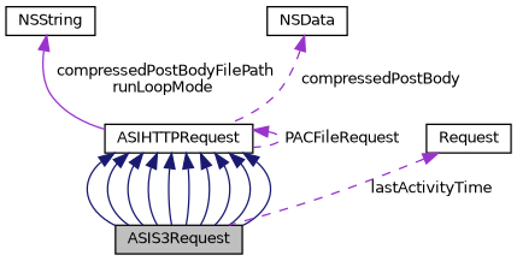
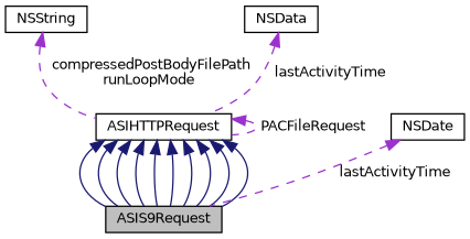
  digraph {
    node [color=black fillcolor=white fontname=Helvetica fontsize=10 shape=record style=filled]
    edge [color=midnightblue dir=back fontname=Helvetica fontsize=10 labelfontname=Helvetica labelfontsize=10 style=solid]
-   n1 [fillcolor=grey75 fontcolor=black height=0.2 label=ASIS3Request width=0.4]
+   n1 [fillcolor=grey75 fontcolor=black height=0.2 label=ASIS9Request width=0.4]
    n2 [height=0.2 label=ASIHTTPRequest width=0.4]
-   n3 [height=0.2 label=Request width=0.4]
+   n3 [height=0.2 label=NSDate width=0.4]
    n4 [height=0.2 label=NSString width=0.4]
    n5 [height=0.2 label=NSData width=0.4]
    n2 -> n1
    n2 -> n1
    n2 -> n1
    n2 -> n1
    n2 -> n1
    n2 -> n1
    n2 -> n1
    n2 -> n1
    n2 -> n1
    n2 -> n1
    n2 -> n2 [color=darkorchid3 label=" PACFileRequest" style=dashed]
    n3 -> n1 [color=darkorchid3 label=" lastActivityTime" style=dashed]
-   n4 -> n2 [color=darkorchid3 label=" compressedPostBodyFilePath\nrunLoopMode"]
-   n5 -> n2 [color=darkorchid3 label=" compressedPostBody" style=dashed]
+   n4 -> n2 [color=darkorchid3 label=" compressedPostBodyFilePath\nrunLoopMode" style=dashed]
+   n5 -> n2 [color=darkorchid3 label=" lastActivityTime" style=dashed]
  }
